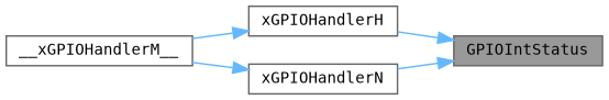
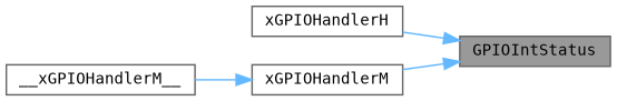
  digraph {
    fontname="DejaVu Sans Mono"
    rankdir=RL
    node [color=grey40 fillcolor=white fontname="DejaVu Sans Mono" fontsize=10 shape=box style=filled]
    edge [color=steelblue1 dir=back fontname="DejaVu Sans Mono" fontsize=10 labelfontname=Helvetica labelfontsize=10 style=solid]
    n1 [color=gray40 fillcolor=grey60 fontcolor=black height=0.2 label=GPIOIntStatus width=0.4]
    n2 [height=0.2 label=xGPIOHandlerH width=0.4]
-   n3 [height=0.2 label=xGPIOHandlerN width=0.4]
+   n3 [height=0.2 label=xGPIOHandlerM width=0.4]
    n4 [height=0.2 label=__xGPIOHandlerM__ width=0.4]
    n1 -> n2
    n1 -> n3
-   n2 -> n4
    n3 -> n4
  }
